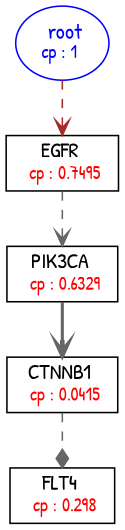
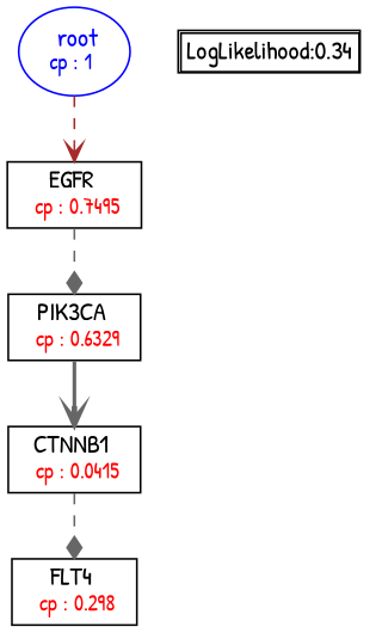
  digraph {
    fontname="Patrick Hand"
    fontsize=10
    node [fontname="Patrick Hand" shape=box]
    edge [arrowhead=vee color=gray40 fontname="Patrick Hand" style=dashed]
    n1 [color=Blue label=<<font color='Blue'> root</font><br/><font color='Blue' POINT-SIZE='12'>cp : 1 </font>> shape=oval]
    n2 [label=<EGFR <br/> <font color='Red' POINT-SIZE='12'> cp : 0.7495 </font>>]
    n3 [label=<PIK3CA <br/> <font color='Red' POINT-SIZE='12'> cp : 0.6329 </font>>]
    n4 [label=<CTNNB1 <br/> <font color='Red' POINT-SIZE='12'> cp : 0.0415 </font>>]
    n5 [label=<FLT4 <br/> <font color='Red' POINT-SIZE='12'> cp : 0.298 </font>>]
+   n6 [label=<<TABLE BORDER="1" CELLBORDER="1" CELLSPACING="0" >     <TR><TD ALIGN="LEFT">LogLikelihood:0.34</TD></TR>     </TABLE>> shape=plaintext]
    n1 -> n2 [color=brown]
-   n2 -> n3
+   n2 -> n3 [arrowhead=diamond]
    n3 -> n4 [style=bold]
    n4 -> n5 [arrowhead=diamond]
  }
